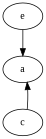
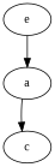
  digraph {
    fontname="Liberation Serif"
    node [fontname="Liberation Serif"]
    edge [Weight=5 fontname="Liberation Serif"]
    a [Weight=1]
    c [Weight=10]
    e [Weight=2]
-   c -> a
+   a -> c
    e -> a
  }
